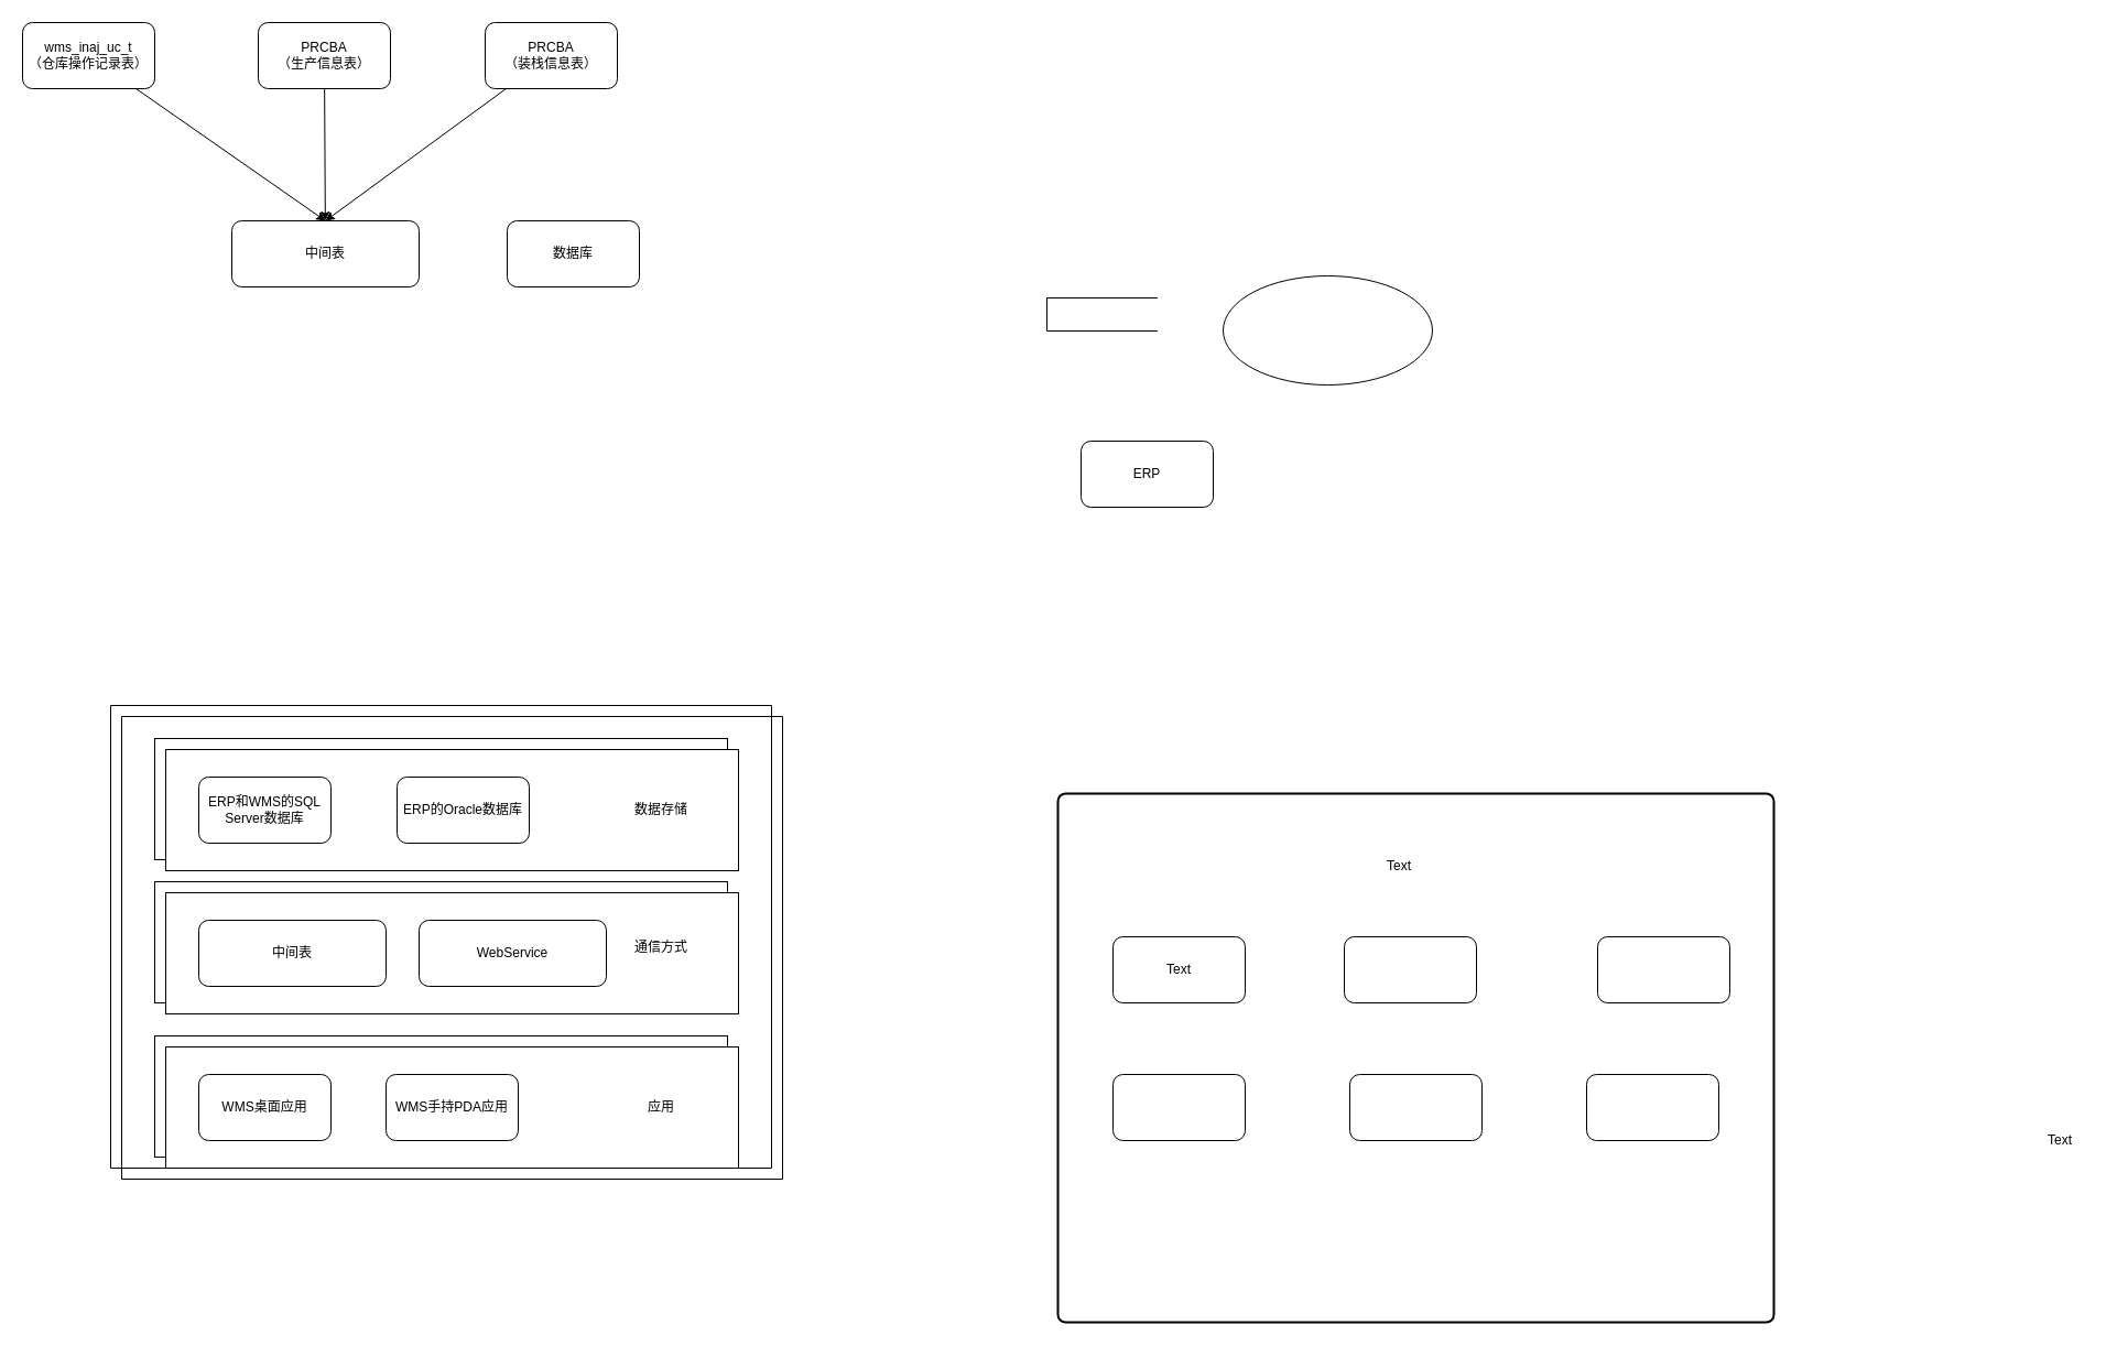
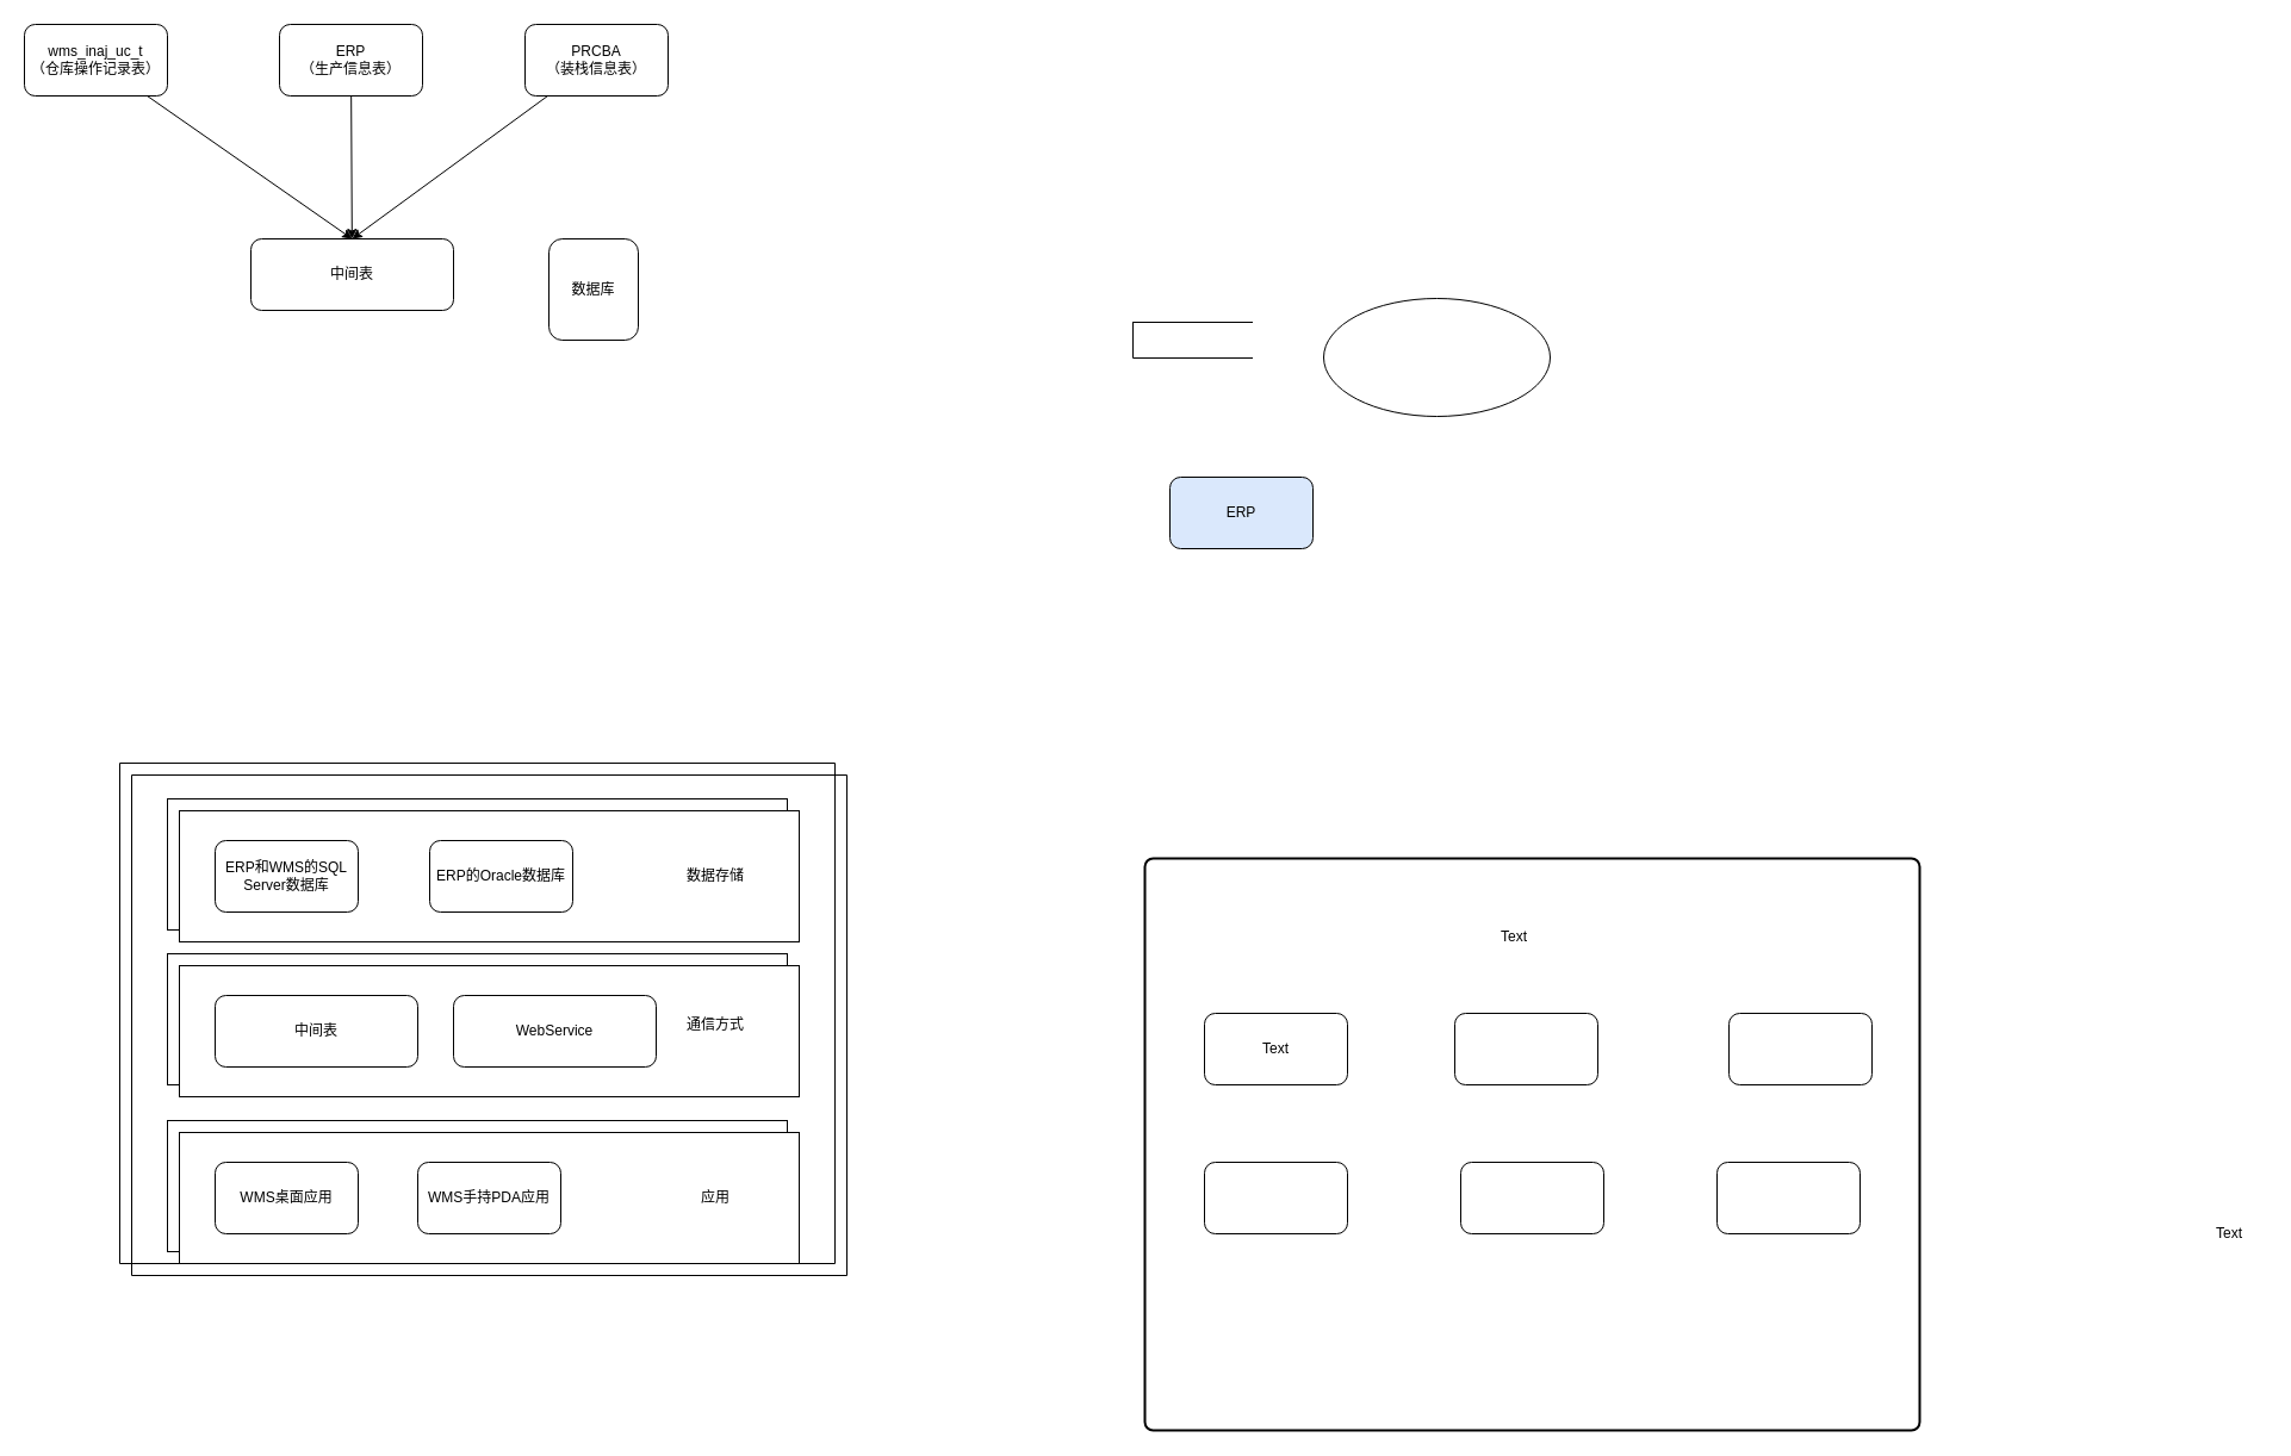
  <mxCell id="0" />
  <mxCell id="1" parent="0" />
  <mxCell id="2" style="rounded=0;orthogonalLoop=1;jettySize=auto;html=1;entryX=0.5;entryY=0;entryDx=0;entryDy=0;" edge="1" parent="1" source="3" target="8"><mxGeometry relative="1" as="geometry" /></mxCell>
  <mxCell id="3" value="wms_inaj_uc_t&lt;div&gt;（仓库操作记录表）&lt;/div&gt;" style="rounded=1;whiteSpace=wrap;html=1;" vertex="1" parent="1"><mxGeometry x="20" width="120" height="60" as="geometry" y="20" /></mxCell>
  <mxCell id="4" style="rounded=0;orthogonalLoop=1;jettySize=auto;html=1;" edge="1" parent="1" source="5" target="8"><mxGeometry relative="1" as="geometry" /></mxCell>
- <mxCell id="5" value="PRCBA&lt;div&gt;（生产信息表）&lt;/div&gt;" style="rounded=1;whiteSpace=wrap;html=1;" vertex="1" parent="1"><mxGeometry x="234" width="120" height="60" as="geometry" y="20" /></mxCell>
+ <mxCell id="5" value="ERP&lt;div&gt;（生产信息表）&lt;/div&gt;" style="rounded=1;whiteSpace=wrap;html=1;" vertex="1" parent="1"><mxGeometry x="234" width="120" height="60" as="geometry" y="20" /></mxCell>
  <mxCell id="6" style="rounded=0;orthogonalLoop=1;jettySize=auto;html=1;entryX=0.5;entryY=0;entryDx=0;entryDy=0;" edge="1" parent="1" source="7" target="8"><mxGeometry relative="1" as="geometry" /></mxCell>
  <mxCell id="7" value="PRCBA&lt;br&gt;（装栈信息表）" style="rounded=1;whiteSpace=wrap;html=1;" vertex="1" parent="1"><mxGeometry x="440" width="120" height="60" as="geometry" y="20" /></mxCell>
  <mxCell id="8" value="中间表" style="rounded=1;whiteSpace=wrap;html=1;" vertex="1" parent="1"><mxGeometry x="210" y="200" width="170" height="60" as="geometry" /></mxCell>
- <mxCell id="9" value="数据库" style="rounded=1;whiteSpace=wrap;html=1;" vertex="1" parent="1"><mxGeometry x="460" y="200" width="120" height="60" as="geometry" /></mxCell>
+ <mxCell id="9" value="数据库" style="rounded=1;whiteSpace=wrap;html=1;" vertex="1" parent="1"><mxGeometry x="460" y="200" width="75" height="85" as="geometry" /></mxCell>
  <mxCell id="10" value="" style="swimlane;startSize=0;" vertex="1" parent="1"><mxGeometry x="100" y="640" width="600" height="420" as="geometry" /></mxCell>
  <mxCell id="11" value="" style="rounded=0;whiteSpace=wrap;html=1;" vertex="1" parent="10"><mxGeometry x="40" y="300" width="520" height="110" as="geometry" /></mxCell>
  <mxCell id="12" value="WMS桌面应用" style="rounded=1;whiteSpace=wrap;html=1;" vertex="1" parent="10"><mxGeometry x="70" y="325" width="120" height="60" as="geometry" /></mxCell>
  <mxCell id="13" value="WMS手持PDA应用" style="rounded=1;whiteSpace=wrap;html=1;" vertex="1" parent="10"><mxGeometry x="240" y="325" width="120" height="60" as="geometry" /></mxCell>
  <mxCell id="14" value="应用" style="text;html=1;align=center;verticalAlign=middle;whiteSpace=wrap;rounded=0;" vertex="1" parent="10"><mxGeometry x="460" y="340" width="60" height="30" as="geometry" /></mxCell>
  <mxCell id="15" value="" style="rounded=0;whiteSpace=wrap;html=1;" vertex="1" parent="10"><mxGeometry x="40" y="160" width="520" height="110" as="geometry" /></mxCell>
  <mxCell id="16" value="通信方式" style="text;html=1;align=center;verticalAlign=middle;whiteSpace=wrap;rounded=0;" vertex="1" parent="10"><mxGeometry x="460" y="195" width="60" height="30" as="geometry" /></mxCell>
  <mxCell id="17" value="WebService" style="rounded=1;whiteSpace=wrap;html=1;" vertex="1" parent="10"><mxGeometry x="270" y="185" width="170" height="60" as="geometry" /></mxCell>
  <mxCell id="18" value="中间表" style="rounded=1;whiteSpace=wrap;html=1;" vertex="1" parent="10"><mxGeometry x="70" y="185" width="170" height="60" as="geometry" /></mxCell>
  <mxCell id="19" value="" style="rounded=0;whiteSpace=wrap;html=1;" vertex="1" parent="10"><mxGeometry x="40" y="30" width="520" height="110" as="geometry" /></mxCell>
  <mxCell id="20" value="ERP的Oracle数据库" style="rounded=1;whiteSpace=wrap;html=1;" vertex="1" parent="10"><mxGeometry x="250" y="55" width="120" height="60" as="geometry" /></mxCell>
  <mxCell id="21" value="ERP和WMS的SQL Server数据库" style="rounded=1;whiteSpace=wrap;html=1;" vertex="1" parent="10"><mxGeometry x="70" y="55" width="120" height="60" as="geometry" /></mxCell>
  <mxCell id="22" value="数据存储" style="text;html=1;align=center;verticalAlign=middle;whiteSpace=wrap;rounded=0;" vertex="1" parent="10"><mxGeometry x="460" y="70" width="60" height="30" as="geometry" /></mxCell>
  <mxCell id="23" value="" style="swimlane;startSize=0;" vertex="1" parent="1"><mxGeometry x="110" y="650" width="600" height="420" as="geometry" /></mxCell>
  <mxCell id="24" value="" style="rounded=0;whiteSpace=wrap;html=1;" vertex="1" parent="23"><mxGeometry x="40" y="300" width="520" height="110" as="geometry" /></mxCell>
  <mxCell id="25" value="WMS桌面应用" style="rounded=1;whiteSpace=wrap;html=1;" vertex="1" parent="23"><mxGeometry x="70" y="325" width="120" height="60" as="geometry" /></mxCell>
  <mxCell id="26" value="WMS手持PDA应用" style="rounded=1;whiteSpace=wrap;html=1;" vertex="1" parent="23"><mxGeometry x="240" y="325" width="120" height="60" as="geometry" /></mxCell>
  <mxCell id="27" value="应用" style="text;html=1;align=center;verticalAlign=middle;whiteSpace=wrap;rounded=0;" vertex="1" parent="23"><mxGeometry x="460" y="340" width="60" height="30" as="geometry" /></mxCell>
  <mxCell id="28" value="" style="rounded=0;whiteSpace=wrap;html=1;" vertex="1" parent="23"><mxGeometry x="40" y="160" width="520" height="110" as="geometry" /></mxCell>
  <mxCell id="29" value="通信方式" style="text;html=1;align=center;verticalAlign=middle;whiteSpace=wrap;rounded=0;" vertex="1" parent="23"><mxGeometry x="460" y="195" width="60" height="30" as="geometry" /></mxCell>
  <mxCell id="30" value="WebService" style="rounded=1;whiteSpace=wrap;html=1;" vertex="1" parent="23"><mxGeometry x="270" y="185" width="170" height="60" as="geometry" /></mxCell>
  <mxCell id="31" value="中间表" style="rounded=1;whiteSpace=wrap;html=1;" vertex="1" parent="23"><mxGeometry x="70" y="185" width="170" height="60" as="geometry" /></mxCell>
  <mxCell id="32" value="" style="rounded=0;whiteSpace=wrap;html=1;" vertex="1" parent="23"><mxGeometry x="40" y="30" width="520" height="110" as="geometry" /></mxCell>
  <mxCell id="33" value="ERP的Oracle数据库" style="rounded=1;whiteSpace=wrap;html=1;" vertex="1" parent="23"><mxGeometry x="250" y="55" width="120" height="60" as="geometry" /></mxCell>
  <mxCell id="34" value="ERP和WMS的SQL Server数据库" style="rounded=1;whiteSpace=wrap;html=1;" vertex="1" parent="23"><mxGeometry x="70" y="55" width="120" height="60" as="geometry" /></mxCell>
  <mxCell id="35" value="数据存储" style="text;html=1;align=center;verticalAlign=middle;whiteSpace=wrap;rounded=0;" vertex="1" parent="23"><mxGeometry x="460" y="70" width="60" height="30" as="geometry" /></mxCell>
- <mxCell id="36" value="ERP" style="rounded=1;whiteSpace=wrap;html=1;" vertex="1" parent="1"><mxGeometry x="981" y="400" width="120" height="60" as="geometry" /></mxCell>
+ <mxCell id="36" value="ERP" style="rounded=1;whiteSpace=wrap;html=1;fillColor=#dae8fc;" vertex="1" parent="1"><mxGeometry x="981" y="400" width="120" height="60" as="geometry" /></mxCell>
  <mxCell id="37" value="" style="html=1;dashed=0;whiteSpace=wrap;shape=partialRectangle;right=0;" vertex="1" parent="1"><mxGeometry x="950" y="270" width="100" height="30" as="geometry" /></mxCell>
  <mxCell id="38" value="" style="shape=ellipse;html=1;dashed=0;whiteSpace=wrap;perimeter=ellipsePerimeter;" vertex="1" parent="1"><mxGeometry x="1110" y="250" width="190" height="99" as="geometry" /></mxCell>
  <mxCell id="39" value="" style="rounded=1;whiteSpace=wrap;html=1;absoluteArcSize=1;arcSize=14;strokeWidth=2;" vertex="1" parent="1"><mxGeometry x="960" y="720" width="650" height="480" as="geometry" /></mxCell>
  <mxCell id="40" value="Text" style="text;html=1;align=center;verticalAlign=middle;whiteSpace=wrap;rounded=0;" vertex="1" parent="1"><mxGeometry x="1240" y="771" width="60" height="30" as="geometry" /></mxCell>
  <mxCell id="41" value="" style="rounded=1;whiteSpace=wrap;html=1;" vertex="1" parent="1"><mxGeometry x="1010" y="850" width="120" height="60" as="geometry" /></mxCell>
  <mxCell id="42" value="" style="rounded=1;whiteSpace=wrap;html=1;" vertex="1" parent="1"><mxGeometry x="1220" y="850" width="120" height="60" as="geometry" /></mxCell>
  <mxCell id="43" value="" style="rounded=1;whiteSpace=wrap;html=1;" vertex="1" parent="1"><mxGeometry x="1450" y="850" width="120" height="60" as="geometry" /></mxCell>
  <mxCell id="44" value="" style="rounded=1;whiteSpace=wrap;html=1;" vertex="1" parent="1"><mxGeometry x="1010" y="975" width="120" height="60" as="geometry" /></mxCell>
  <mxCell id="45" value="" style="rounded=1;whiteSpace=wrap;html=1;" vertex="1" parent="1"><mxGeometry x="1225" y="975" width="120" height="60" as="geometry" /></mxCell>
  <mxCell id="46" value="" style="rounded=1;whiteSpace=wrap;html=1;" vertex="1" parent="1"><mxGeometry x="1440" y="975" width="120" height="60" as="geometry" /></mxCell>
  <mxCell id="47" value="Text" style="text;html=1;align=center;verticalAlign=middle;whiteSpace=wrap;rounded=0;" vertex="1" parent="1"><mxGeometry x="1040" y="865" width="60" height="30" as="geometry" /></mxCell>
  <mxCell id="48" value="Text" style="text;strokeColor=none;align=center;fillColor=none;html=1;verticalAlign=middle;whiteSpace=wrap;rounded=0;" vertex="1" parent="1"><mxGeometry x="1840" y="1020" width="60" height="30" as="geometry" /></mxCell>
